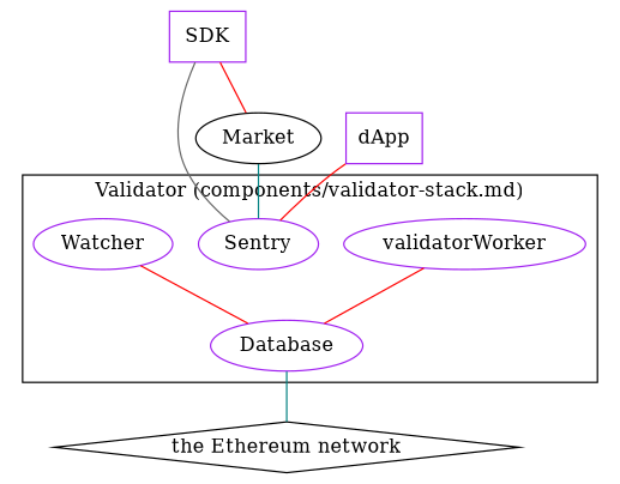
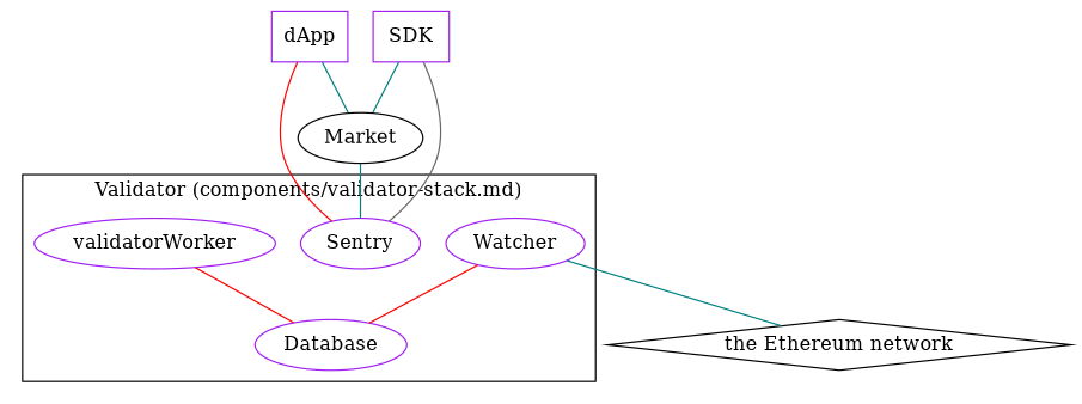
  graph {
    node [color=purple]
    edge [color=red]
    n1 [label=Database]
    n2 [label=validatorWorker]
    n3 [label=Sentry]
    n4 [label=Watcher]
    n5 [color=black label="the Ethereum network" shape=diamond]
    n6 [color=black label=Market]
    n7 [label=dApp shape=box]
    SDK [shape=box]
    subgraph cluster_1 {
      label="Validator (components/validator-stack.md)"
      n1
      n2
      n3
      n4
    }
    n2 -- n1
    n4 -- n1
-   n1 -- n5 [color=teal]
+   n4 -- n5 [color=teal]
    n6 -- n3 [color=teal]
    n7 -- n3
+   n7 -- n6 [color=teal]
    SDK -- n3 [color=gray40]
-   SDK -- n6
+   SDK -- n6 [color=teal]
  }
